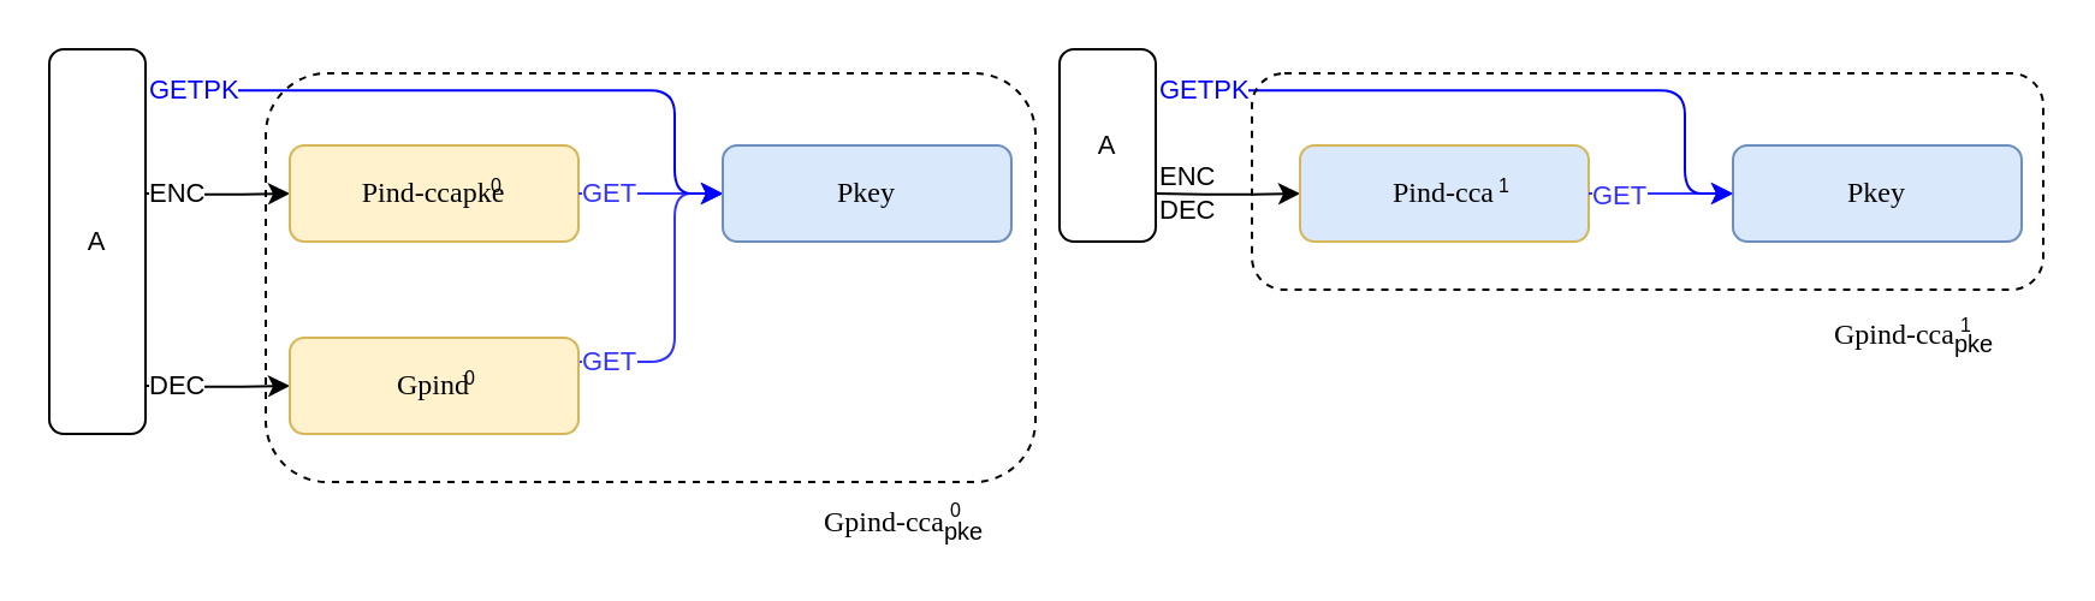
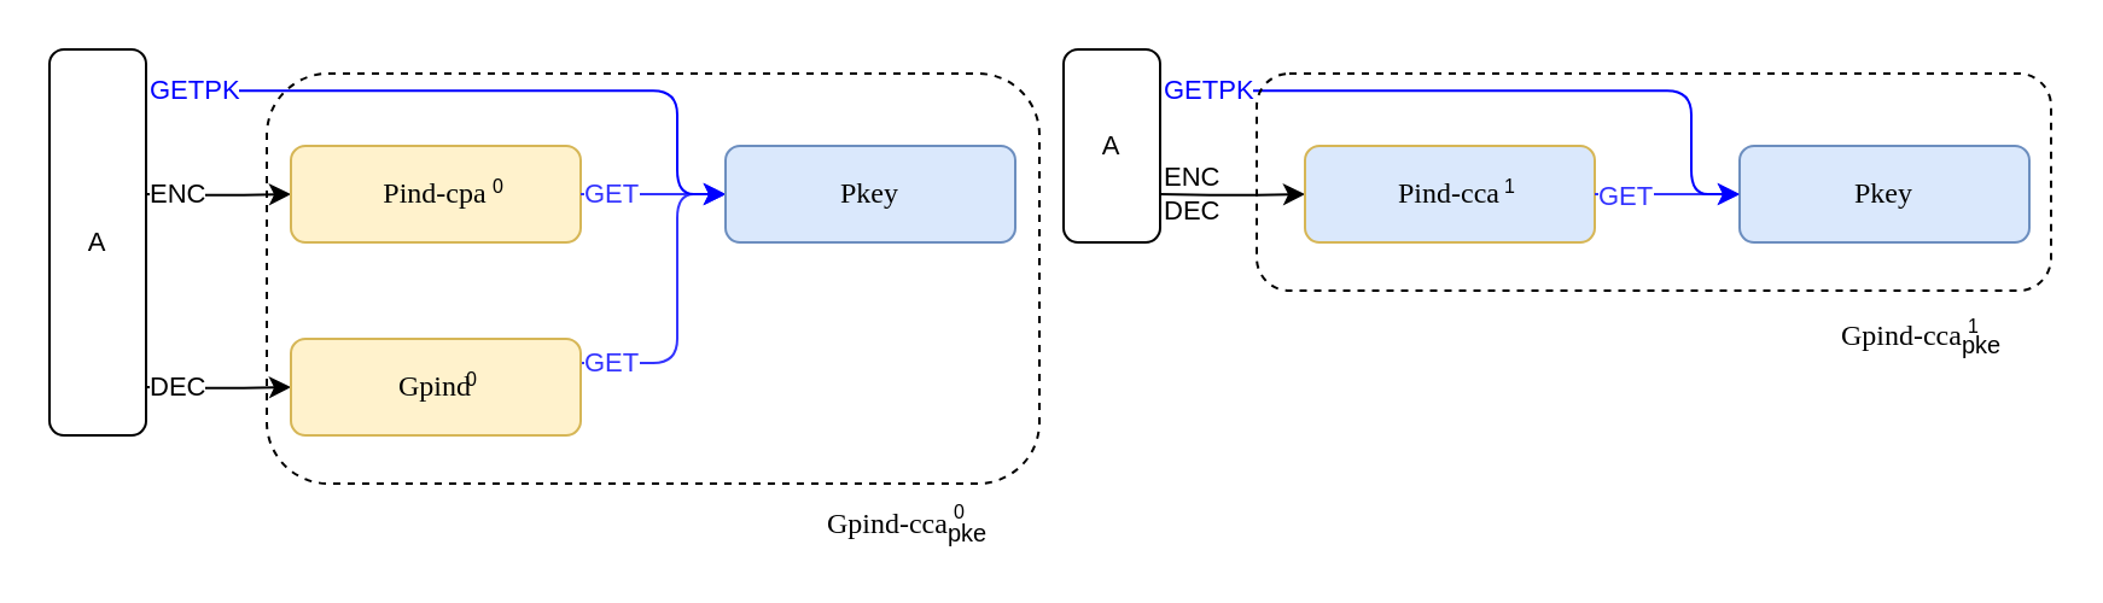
  <mxCell id="0" />
  <mxCell id="1" parent="0" />
  <mxCell id="2" value="&lt;font color=&quot;#000000&quot;&gt;A&lt;/font&gt;" style="rounded=1;whiteSpace=wrap;html=1;labelBackgroundColor=none;fontSize=11;fontColor=#3333FF;" parent="1" vertex="1"><mxGeometry x="20" y="20" width="40" height="160" as="geometry" /></mxCell>
  <mxCell id="3" value="&lt;font color=&quot;#000000&quot;&gt;ENC&lt;/font&gt;" style="edgeStyle=orthogonalEdgeStyle;rounded=1;orthogonalLoop=1;jettySize=auto;html=1;entryX=0;entryY=0.5;entryDx=0;entryDy=0;strokeColor=#000000;fontSize=11;fontColor=#3333FF;align=left;exitX=0.989;exitY=0.428;exitDx=0;exitDy=0;exitPerimeter=0;" parent="1" target="4" edge="1"><mxGeometry x="-1" relative="1" as="geometry"><mxPoint x="60" y="80" as="sourcePoint" /><mxPoint as="offset" /></mxGeometry></mxCell>
- <mxCell id="4" value="Pind-ccapke" style="rounded=1;whiteSpace=wrap;html=1;fillColor=#fff2cc;strokeColor=#d6b656;fontFamily=Georgia;" parent="1" vertex="1"><mxGeometry x="120" y="60" width="120" height="40" as="geometry" /></mxCell>
+ <mxCell id="4" value="Pind-cpa" style="rounded=1;whiteSpace=wrap;html=1;fillColor=#fff2cc;strokeColor=#d6b656;fontFamily=Georgia;" parent="1" vertex="1"><mxGeometry x="120" y="60" width="120" height="40" as="geometry" /></mxCell>
  <mxCell id="5" value="GET" style="edgeStyle=orthogonalEdgeStyle;rounded=1;orthogonalLoop=1;jettySize=auto;html=1;exitX=1;exitY=0.25;exitDx=0;exitDy=0;entryX=0;entryY=0.5;entryDx=0;entryDy=0;strokeColor=#3333FF;fontSize=11;fontColor=#3333FF;align=left;" parent="1" source="7" target="11" edge="1"><mxGeometry x="-0.385" y="40" relative="1" as="geometry"><Array as="points"><mxPoint x="280" y="150" /><mxPoint x="280" y="80" /></Array><mxPoint as="offset" /><mxPoint x="360" y="-30" as="targetPoint" /></mxGeometry></mxCell>
  <mxCell id="6" value="&lt;font color=&quot;#000000&quot;&gt;DEC&lt;/font&gt;" style="edgeStyle=orthogonalEdgeStyle;rounded=1;orthogonalLoop=1;jettySize=auto;html=1;entryX=0;entryY=0.5;entryDx=0;entryDy=0;strokeColor=#000000;fontSize=11;fontColor=#3333FF;align=left;" parent="1" target="7" edge="1"><mxGeometry x="-1" relative="1" as="geometry"><mxPoint as="offset" /><mxPoint x="60" y="160" as="sourcePoint" /></mxGeometry></mxCell>
  <mxCell id="7" value="Gpind" style="rounded=1;whiteSpace=wrap;html=1;fillColor=#fff2cc;strokeColor=#d6b656;fontFamily=Georgia;" parent="1" vertex="1"><mxGeometry x="120" y="140" width="120" height="40" as="geometry" /></mxCell>
  <mxCell id="8" value="0" style="text;html=1;resizable=0;points=[];autosize=1;align=left;verticalAlign=top;spacingTop=-4;fontSize=8;labelBackgroundColor=none;" parent="1" vertex="1"><mxGeometry x="191" y="150" width="20" height="20" as="geometry" /></mxCell>
  <mxCell id="9" value="GET" style="edgeStyle=orthogonalEdgeStyle;rounded=1;orthogonalLoop=1;jettySize=auto;html=1;exitX=1;exitY=0.5;exitDx=0;exitDy=0;entryX=0;entryY=0.5;entryDx=0;entryDy=0;strokeColor=#3333FF;fontSize=11;fontColor=#3333FF;align=left;" parent="1" source="4" target="11" edge="1"><mxGeometry x="-1" relative="1" as="geometry"><Array as="points"><mxPoint x="240" y="80" /></Array><mxPoint as="offset" /><mxPoint x="240" y="69" as="sourcePoint" /></mxGeometry></mxCell>
  <mxCell id="10" value="&lt;font face=&quot;Helvetica&quot; color=&quot;#0000ff&quot;&gt;GETPK&lt;/font&gt;" style="edgeStyle=orthogonalEdgeStyle;rounded=1;orthogonalLoop=1;jettySize=auto;html=1;exitX=1.08;exitY=0.107;exitDx=0;exitDy=0;entryX=0;entryY=0.5;entryDx=0;entryDy=0;labelBackgroundColor=#ffffff;fontFamily=Georgia;exitPerimeter=0;strokeColor=#0000FF;align=left;" parent="1" source="2" target="11" edge="1"><mxGeometry x="0.55" y="-220" relative="1" as="geometry"><Array as="points"><mxPoint x="280" y="37" /><mxPoint x="280" y="80" /></Array><mxPoint as="offset" /></mxGeometry></mxCell>
  <mxCell id="11" value="Pkey" style="rounded=1;whiteSpace=wrap;html=1;fillColor=#dae8fc;strokeColor=#6c8ebf;fontFamily=Georgia;" parent="1" vertex="1"><mxGeometry x="300" y="60" width="120" height="40" as="geometry" /></mxCell>
  <mxCell id="12" value="&lt;font color=&quot;#000000&quot;&gt;A&lt;/font&gt;" style="rounded=1;whiteSpace=wrap;html=1;labelBackgroundColor=none;fontSize=11;fontColor=#3333FF;" parent="1" vertex="1"><mxGeometry x="440" y="20" width="40" height="80" as="geometry" /></mxCell>
  <mxCell id="13" value="&lt;font color=&quot;#000000&quot;&gt;ENC&lt;br&gt;DEC&lt;br&gt;&lt;/font&gt;" style="edgeStyle=orthogonalEdgeStyle;rounded=1;orthogonalLoop=1;jettySize=auto;html=1;entryX=0;entryY=0.5;entryDx=0;entryDy=0;strokeColor=#000000;fontSize=11;fontColor=#3333FF;align=left;exitX=0.989;exitY=0.428;exitDx=0;exitDy=0;exitPerimeter=0;labelBackgroundColor=none;" parent="1" target="14" edge="1"><mxGeometry x="-1" relative="1" as="geometry"><mxPoint x="480" y="80" as="sourcePoint" /><mxPoint as="offset" /></mxGeometry></mxCell>
  <mxCell id="14" value="Pind-cca" style="rounded=1;whiteSpace=wrap;html=1;fillColor=#dae8fc;strokeColor=#d6b656;fontFamily=Georgia;" parent="1" vertex="1"><mxGeometry x="540" y="60" width="120" height="40" as="geometry" /></mxCell>
  <mxCell id="15" value="GET" style="edgeStyle=orthogonalEdgeStyle;rounded=1;orthogonalLoop=1;jettySize=auto;html=1;exitX=1;exitY=0.5;exitDx=0;exitDy=0;entryX=0;entryY=0.5;entryDx=0;entryDy=0;strokeColor=#3333FF;fontSize=11;fontColor=#3333FF;align=left;" parent="1" source="14" target="16" edge="1"><mxGeometry x="-0.333" y="-20" relative="1" as="geometry"><Array as="points"><mxPoint x="670" y="80" /><mxPoint x="670" y="80" /></Array><mxPoint x="-20" y="-19" as="offset" /><mxPoint x="660" y="70" as="sourcePoint" /></mxGeometry></mxCell>
  <mxCell id="16" value="Pkey" style="rounded=1;whiteSpace=wrap;html=1;fillColor=#dae8fc;strokeColor=#6c8ebf;fontFamily=Georgia;" parent="1" vertex="1"><mxGeometry x="720" y="60" width="120" height="40" as="geometry" /></mxCell>
  <mxCell id="17" value="0" style="text;html=1;resizable=0;points=[];autosize=1;align=left;verticalAlign=top;spacingTop=-4;fontSize=8;labelBackgroundColor=none;" parent="1" vertex="1"><mxGeometry x="202" y="70" width="20" height="20" as="geometry" /></mxCell>
  <mxCell id="18" value="1" style="text;html=1;resizable=0;points=[];autosize=1;align=left;verticalAlign=top;spacingTop=-4;fontSize=8;labelBackgroundColor=none;" parent="1" vertex="1"><mxGeometry x="621" y="70" width="20" height="10" as="geometry" /></mxCell>
  <mxCell id="19" value="&lt;font face=&quot;Helvetica&quot; color=&quot;#0000ff&quot;&gt;GETPK&lt;/font&gt;" style="edgeStyle=orthogonalEdgeStyle;rounded=1;orthogonalLoop=1;jettySize=auto;html=1;exitX=1.08;exitY=0.107;exitDx=0;exitDy=0;entryX=0;entryY=0.5;entryDx=0;entryDy=0;labelBackgroundColor=#ffffff;fontFamily=Georgia;exitPerimeter=0;strokeColor=#0000FF;align=left;" parent="1" edge="1"><mxGeometry x="0.55" y="-220" relative="1" as="geometry"><mxPoint x="483.2" y="37.12" as="sourcePoint" /><mxPoint x="720" y="80" as="targetPoint" /><Array as="points"><mxPoint x="700" y="37" /><mxPoint x="700" y="80" /></Array><mxPoint as="offset" /></mxGeometry></mxCell>
  <mxCell id="20" value="" style="rounded=1;whiteSpace=wrap;html=1;fontFamily=Georgia;fillColor=none;dashed=1;" parent="1" vertex="1"><mxGeometry x="110" y="30" width="320" height="170" as="geometry" /></mxCell>
  <mxCell id="21" value="" style="rounded=1;whiteSpace=wrap;html=1;fontFamily=Georgia;fillColor=none;dashed=1;" parent="1" vertex="1"><mxGeometry x="520" y="30" width="329" height="90" as="geometry" /></mxCell>
  <mxCell id="22" value="Gpind-cca&lt;sub&gt;&lt;font face=&quot;Helvetica&quot;&gt;pke&lt;/font&gt;&lt;/sub&gt;" style="text;html=1;align=center;verticalAlign=middle;resizable=0;points=[];autosize=1;fontFamily=Georgia;" parent="1" vertex="1"><mxGeometry x="330" y="208" width="90" height="20" as="geometry" /></mxCell>
  <mxCell id="23" value="0" style="text;html=1;resizable=0;points=[];autosize=1;align=left;verticalAlign=top;spacingTop=-4;fontSize=8;labelBackgroundColor=none;" parent="1" vertex="1"><mxGeometry x="393" y="205" width="20" height="20" as="geometry" /></mxCell>
  <mxCell id="24" value="Gpind-cca&lt;sub&gt;&lt;font face=&quot;Helvetica&quot;&gt;pke&lt;/font&gt;&lt;/sub&gt;" style="text;html=1;align=center;verticalAlign=middle;resizable=0;points=[];autosize=1;fontFamily=Georgia;" parent="1" vertex="1"><mxGeometry x="750" y="130" width="90" height="20" as="geometry" /></mxCell>
  <mxCell id="25" value="1" style="text;html=1;resizable=0;points=[];autosize=1;align=left;verticalAlign=top;spacingTop=-4;fontSize=8;labelBackgroundColor=none;" parent="1" vertex="1"><mxGeometry x="813" y="128" width="20" height="10" as="geometry" /></mxCell>
